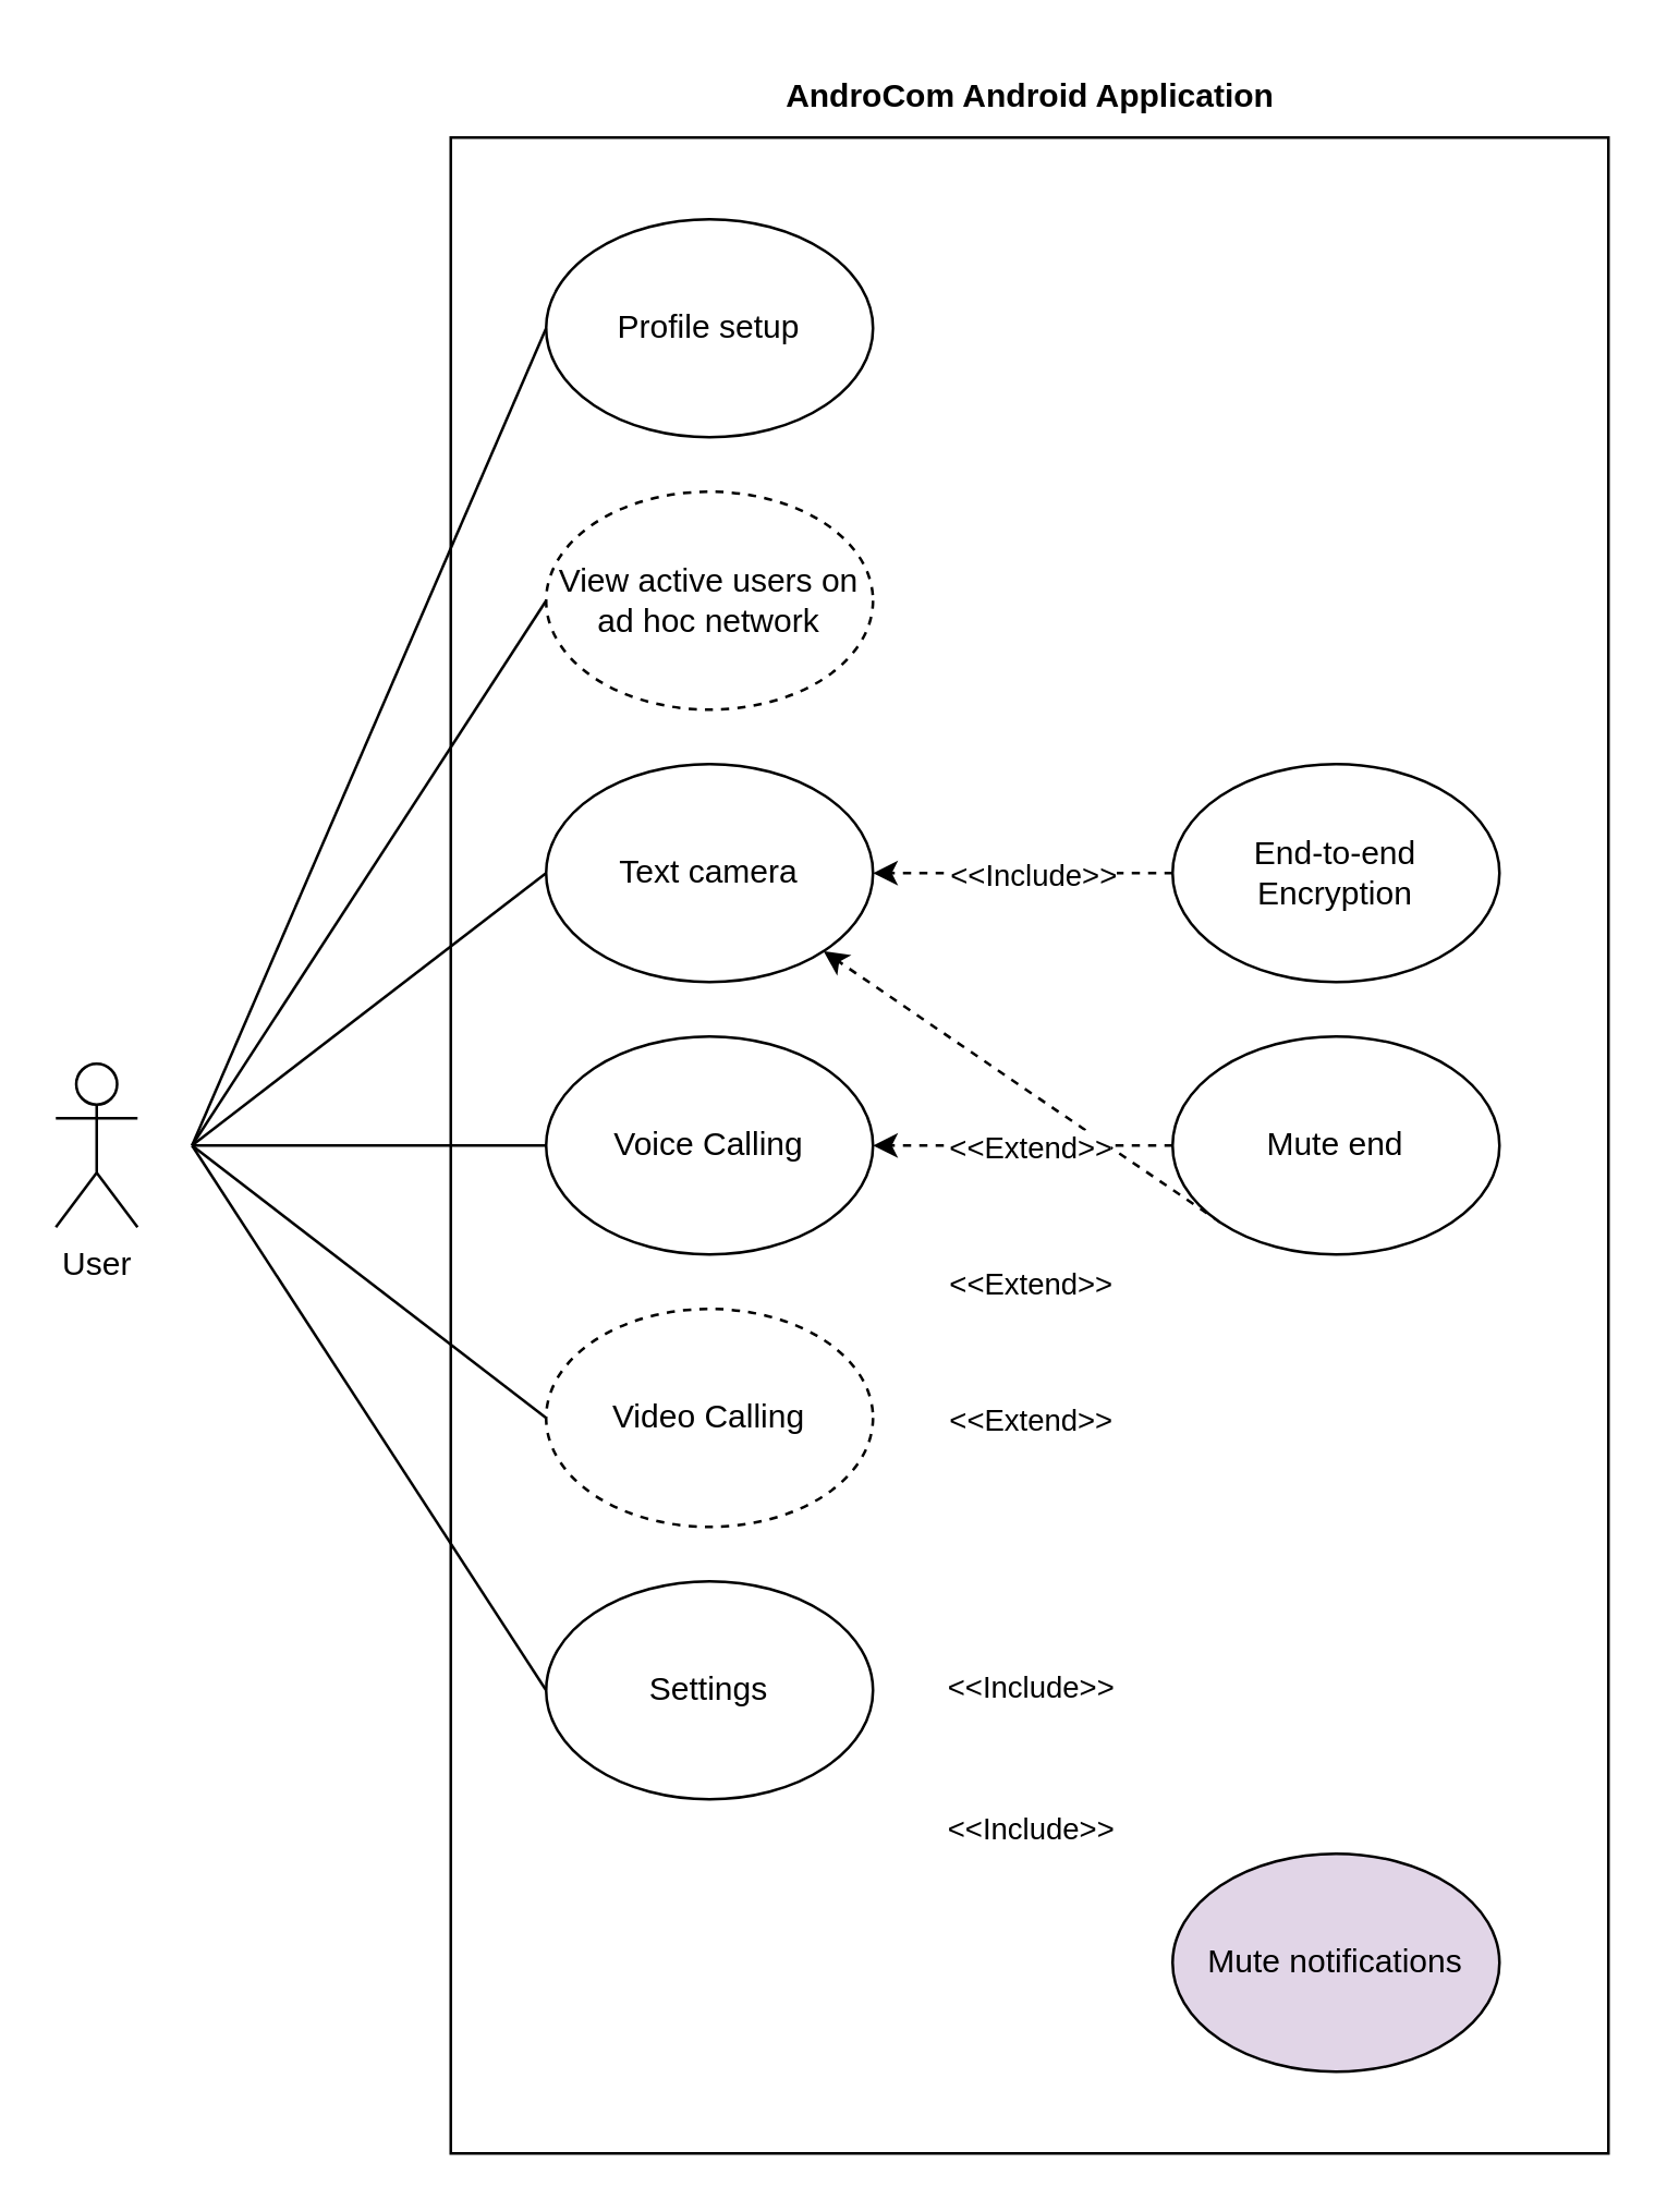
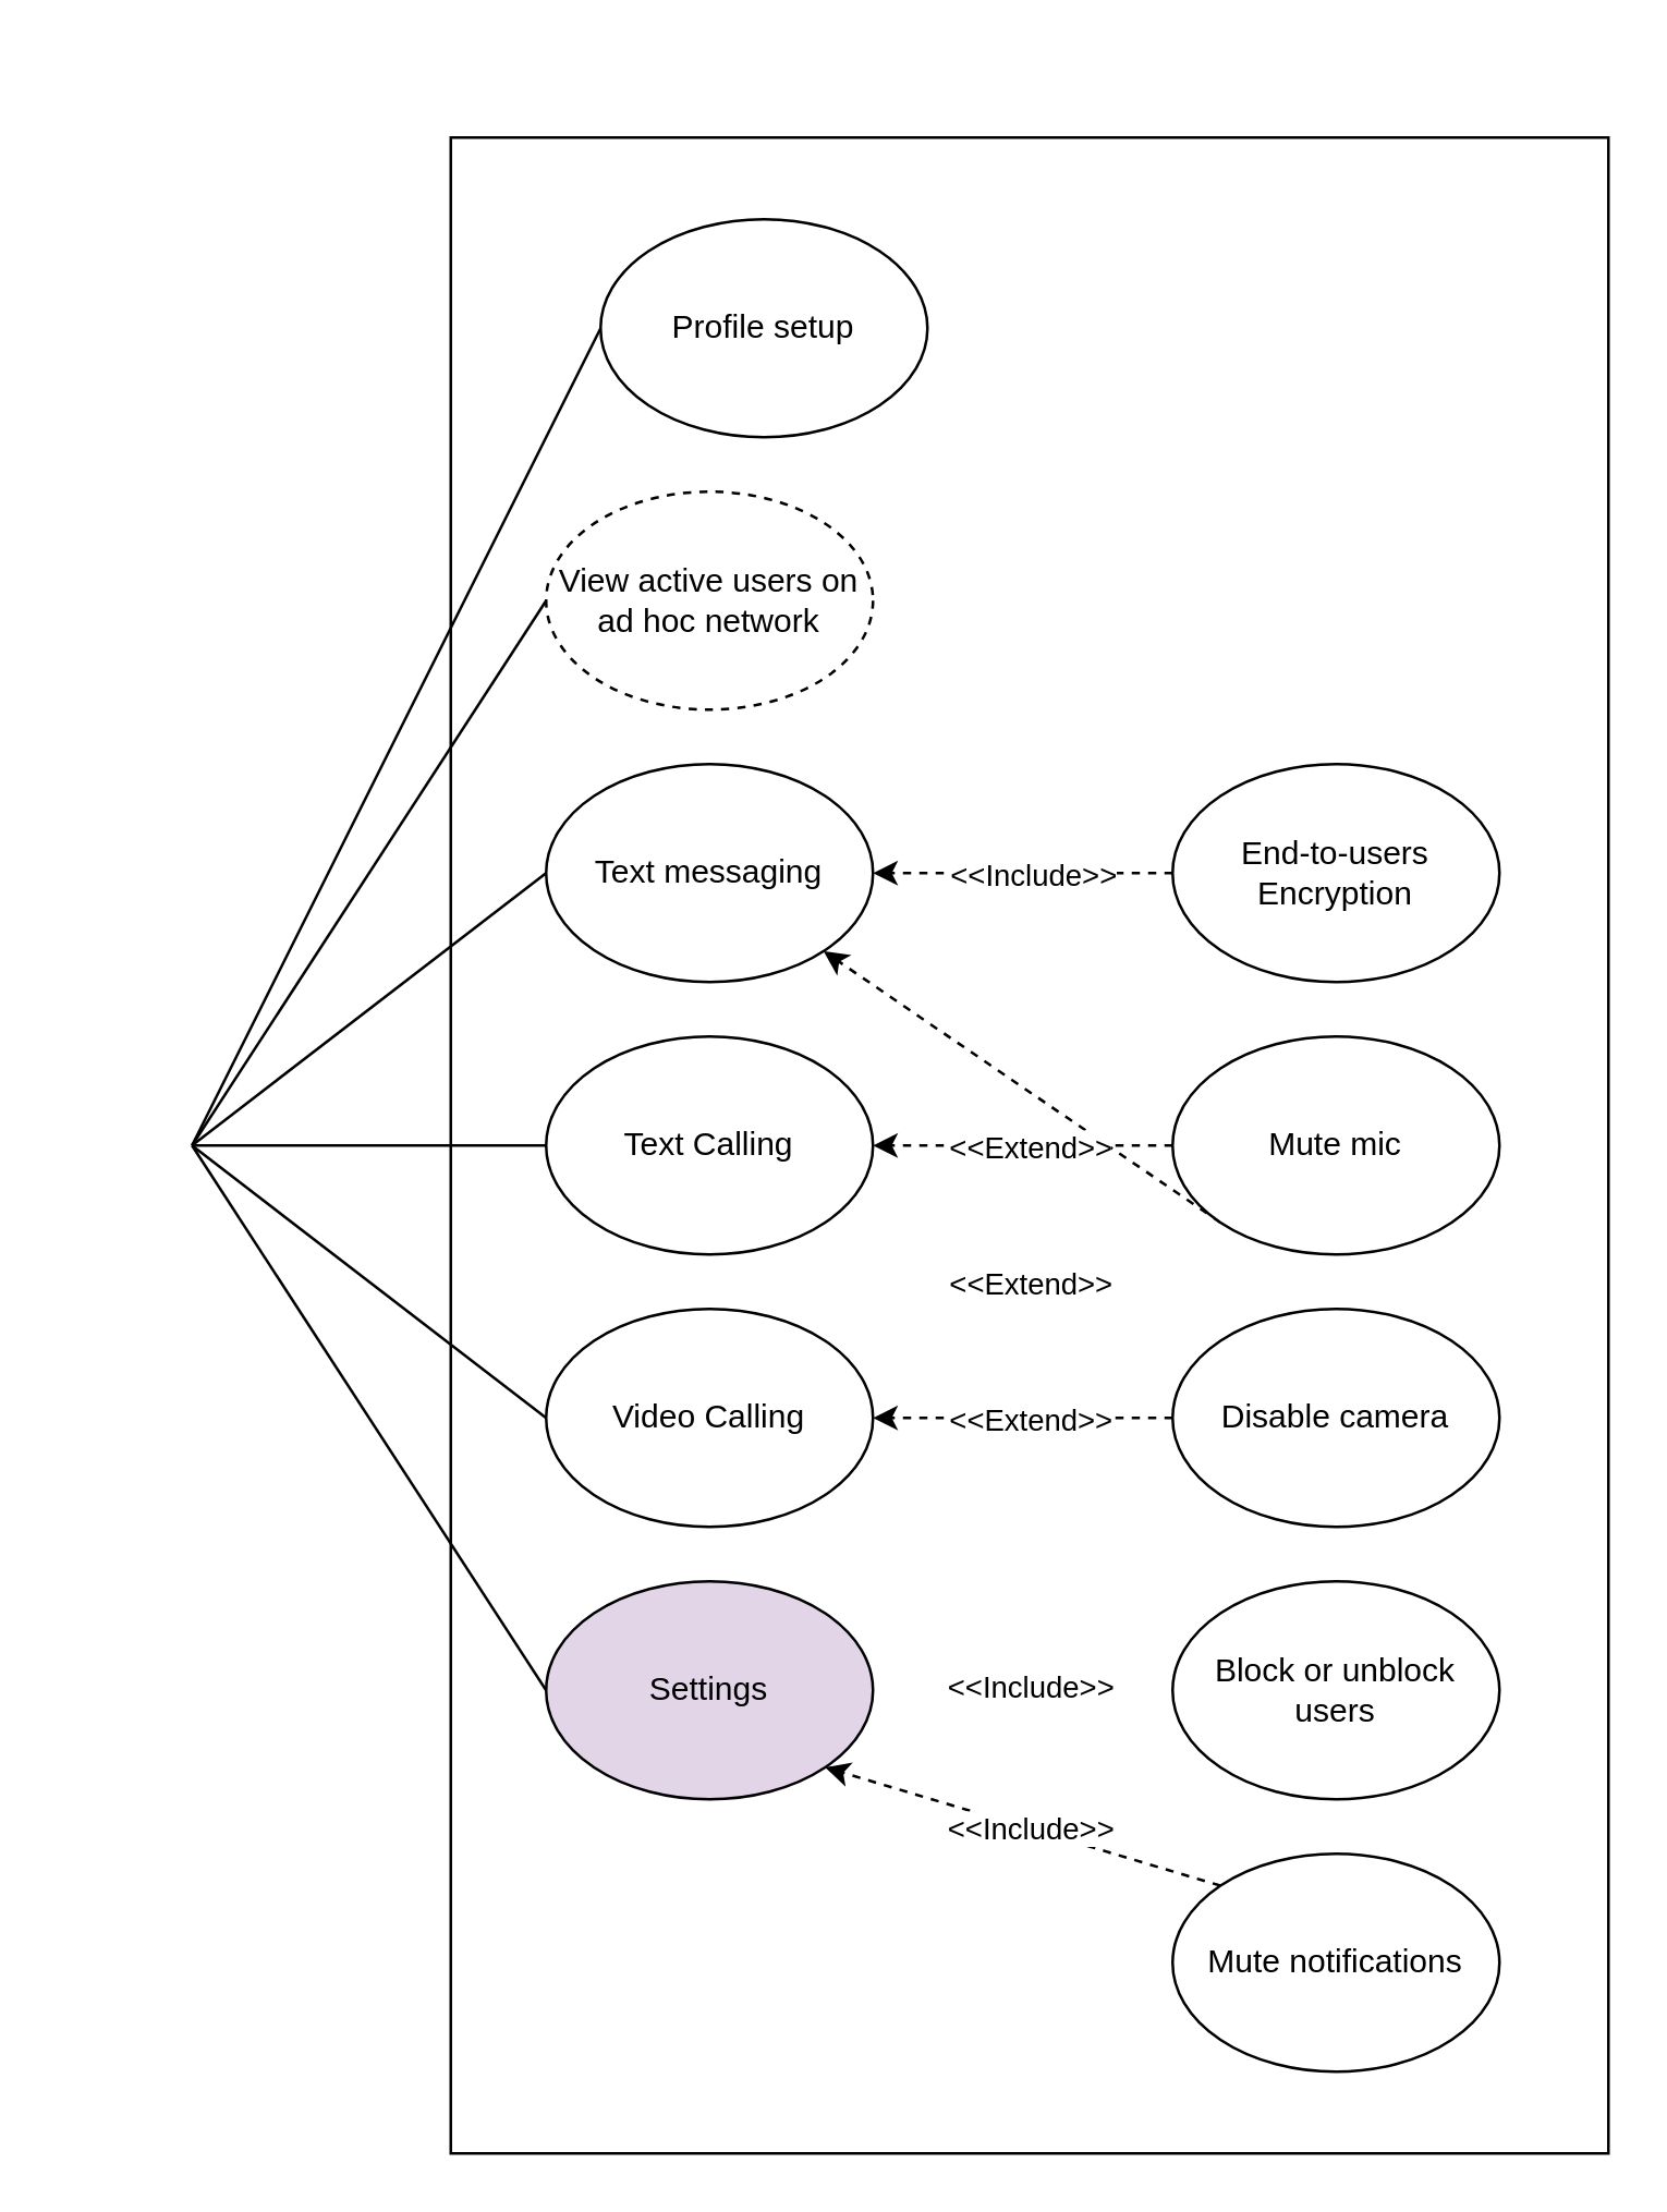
  <mxCell id="0" />
  <mxCell id="1" parent="0" />
- <mxCell id="2" value="User" style="shape=umlActor;verticalLabelPosition=bottom;verticalAlign=top;html=1;outlineConnect=0;" vertex="1" parent="1"><mxGeometry x="20" y="390" width="30" height="60" as="geometry" /></mxCell>
  <mxCell id="3" value="" style="rounded=0;whiteSpace=wrap;html=1;" vertex="1" parent="1"><mxGeometry x="165" y="50" width="425" height="740" as="geometry" /></mxCell>
- <mxCell id="4" value="&lt;b&gt;AndroCom Android Application&lt;/b&gt;" style="text;html=1;align=center;verticalAlign=middle;whiteSpace=wrap;rounded=0;" vertex="1" parent="1"><mxGeometry x="282.5" y="20" width="190" height="30" as="geometry" /></mxCell>
- <mxCell id="5" value="Profile setup" style="ellipse;whiteSpace=wrap;html=1;" vertex="1" parent="1"><mxGeometry x="200" y="80" width="120" height="80" as="geometry" /></mxCell>
+ <mxCell id="5" value="Profile setup" style="ellipse;whiteSpace=wrap;html=1;" vertex="1" parent="1"><mxGeometry x="220" y="80" width="120" height="80" as="geometry" /></mxCell>
  <mxCell id="6" value="View active users on ad hoc network" style="ellipse;whiteSpace=wrap;html=1;dashed=1;" vertex="1" parent="1"><mxGeometry x="200" y="180" width="120" height="80" as="geometry" /></mxCell>
  <mxCell id="7" style="rounded=0;orthogonalLoop=1;jettySize=auto;html=1;exitX=0;exitY=0.5;exitDx=0;exitDy=0;entryX=1;entryY=0.5;entryDx=0;entryDy=0;dashed=1;" edge="1" parent="1" source="10" target="9"><mxGeometry relative="1" as="geometry" /></mxCell>
  <mxCell id="8" value="&amp;lt;&amp;lt;Include&amp;gt;&amp;gt;" style="edgeLabel;html=1;align=center;verticalAlign=middle;resizable=0;points=[];" vertex="1" connectable="0" parent="7"><mxGeometry x="0.189" relative="1" as="geometry"><mxPoint x="13" as="offset" /></mxGeometry></mxCell>
- <mxCell id="9" value="Text camera" style="ellipse;whiteSpace=wrap;html=1;" vertex="1" parent="1"><mxGeometry x="200" y="280" width="120" height="80" as="geometry" /></mxCell>
- <mxCell id="10" value="End-to-end Encryption" style="ellipse;whiteSpace=wrap;html=1;" vertex="1" parent="1"><mxGeometry x="430" y="280" width="120" height="80" as="geometry" /></mxCell>
- <mxCell id="11" value="Voice Calling" style="ellipse;whiteSpace=wrap;html=1;" vertex="1" parent="1"><mxGeometry x="200" y="380" width="120" height="80" as="geometry" /></mxCell>
- <mxCell id="12" value="Video Calling" style="ellipse;whiteSpace=wrap;html=1;dashed=1;" vertex="1" parent="1"><mxGeometry x="200" y="480" width="120" height="80" as="geometry" /></mxCell>
- <mxCell id="13" value="Settings" style="ellipse;whiteSpace=wrap;html=1;" vertex="1" parent="1"><mxGeometry x="200" y="580" width="120" height="80" as="geometry" /></mxCell>
+ <mxCell id="9" value="Text messaging" style="ellipse;whiteSpace=wrap;html=1;" vertex="1" parent="1"><mxGeometry x="200" y="280" width="120" height="80" as="geometry" /></mxCell>
+ <mxCell id="10" value="End-to-users Encryption" style="ellipse;whiteSpace=wrap;html=1;" vertex="1" parent="1"><mxGeometry x="430" y="280" width="120" height="80" as="geometry" /></mxCell>
+ <mxCell id="11" value="Text Calling" style="ellipse;whiteSpace=wrap;html=1;" vertex="1" parent="1"><mxGeometry x="200" y="380" width="120" height="80" as="geometry" /></mxCell>
+ <mxCell id="12" value="Video Calling" style="ellipse;whiteSpace=wrap;html=1;" vertex="1" parent="1"><mxGeometry x="200" y="480" width="120" height="80" as="geometry" /></mxCell>
+ <mxCell id="13" value="Settings" style="ellipse;whiteSpace=wrap;html=1;fillColor=#e1d5e7;" vertex="1" parent="1"><mxGeometry x="200" y="580" width="120" height="80" as="geometry" /></mxCell>
  <mxCell id="14" style="rounded=0;orthogonalLoop=1;jettySize=auto;html=1;exitX=0;exitY=0.5;exitDx=0;exitDy=0;entryX=1;entryY=0.5;entryDx=0;entryDy=0;dashed=1;" edge="1" parent="1" source="16" target="11"><mxGeometry relative="1" as="geometry" /></mxCell>
  <mxCell id="15" style="rounded=0;orthogonalLoop=1;jettySize=auto;html=1;exitX=0;exitY=1;exitDx=0;exitDy=0;dashed=1;" edge="1" parent="1" source="16" target="9"><mxGeometry relative="1" as="geometry" /></mxCell>
- <mxCell id="16" value="Mute end" style="ellipse;whiteSpace=wrap;html=1;" vertex="1" parent="1"><mxGeometry x="430" y="380" width="120" height="80" as="geometry" /></mxCell>
- <mxCell id="18" value="Mute notifications" style="ellipse;whiteSpace=wrap;html=1;fillColor=#e1d5e7;" vertex="1" parent="1"><mxGeometry x="430" y="680" width="120" height="80" as="geometry" /></mxCell>
+ <mxCell id="16" value="Mute mic" style="ellipse;whiteSpace=wrap;html=1;" vertex="1" parent="1"><mxGeometry x="430" y="380" width="120" height="80" as="geometry" /></mxCell>
+ <mxCell id="17" value="Disable camera" style="ellipse;whiteSpace=wrap;html=1;" vertex="1" parent="1"><mxGeometry x="430" y="480" width="120" height="80" as="geometry" /></mxCell>
+ <mxCell id="18" value="Mute notifications" style="ellipse;whiteSpace=wrap;html=1;" vertex="1" parent="1"><mxGeometry x="430" y="680" width="120" height="80" as="geometry" /></mxCell>
+ <mxCell id="19" value="Block or unblock users" style="ellipse;whiteSpace=wrap;html=1;" vertex="1" parent="1"><mxGeometry x="430" y="580" width="120" height="80" as="geometry" /></mxCell>
+ <mxCell id="20" style="rounded=0;orthogonalLoop=1;jettySize=auto;html=1;exitX=0;exitY=0.5;exitDx=0;exitDy=0;entryX=1;entryY=0.5;entryDx=0;entryDy=0;dashed=1;" edge="1" parent="1" source="17" target="12"><mxGeometry relative="1" as="geometry"><mxPoint x="458" y="458" as="sourcePoint" /><mxPoint x="330" y="530" as="targetPoint" /></mxGeometry></mxCell>
+ <mxCell id="21" style="rounded=0;orthogonalLoop=1;jettySize=auto;html=1;exitX=0;exitY=0;exitDx=0;exitDy=0;entryX=1;entryY=1;entryDx=0;entryDy=0;dashed=1;" edge="1" parent="1" source="18" target="13"><mxGeometry relative="1" as="geometry"><mxPoint x="478" y="478" as="sourcePoint" /><mxPoint x="350" y="550" as="targetPoint" /></mxGeometry></mxCell>
  <mxCell id="22" value="&amp;lt;&amp;lt;Include&amp;gt;&amp;gt;" style="edgeLabel;html=1;align=center;verticalAlign=middle;resizable=0;points=[];" vertex="1" connectable="0" parent="1"><mxGeometry x="389.995" y="550" as="geometry"><mxPoint x="-12" y="68" as="offset" /></mxGeometry></mxCell>
  <mxCell id="23" value="&amp;lt;&amp;lt;Include&amp;gt;&amp;gt;" style="edgeLabel;html=1;align=center;verticalAlign=middle;resizable=0;points=[];" vertex="1" connectable="0" parent="1"><mxGeometry x="377.495" y="670" as="geometry" /></mxCell>
  <mxCell id="24" value="&amp;lt;&amp;lt;Extend&amp;gt;&amp;gt;" style="edgeLabel;html=1;align=center;verticalAlign=middle;resizable=0;points=[];" vertex="1" connectable="0" parent="1"><mxGeometry x="377.495" y="420" as="geometry" /></mxCell>
  <mxCell id="25" value="&amp;lt;&amp;lt;Extend&amp;gt;&amp;gt;" style="edgeLabel;html=1;align=center;verticalAlign=middle;resizable=0;points=[];" vertex="1" connectable="0" parent="1"><mxGeometry x="377.495" y="520" as="geometry" /></mxCell>
  <mxCell id="26" value="&amp;lt;&amp;lt;Extend&amp;gt;&amp;gt;" style="edgeLabel;html=1;align=center;verticalAlign=middle;resizable=0;points=[];" vertex="1" connectable="0" parent="1"><mxGeometry x="377.495" y="470" as="geometry" /></mxCell>
  <mxCell id="27" style="rounded=0;orthogonalLoop=1;jettySize=auto;html=1;entryX=0;entryY=0.5;entryDx=0;entryDy=0;endArrow=none;endFill=0;" edge="1" parent="1" target="5"><mxGeometry relative="1" as="geometry"><mxPoint x="70" y="420" as="sourcePoint" /></mxGeometry></mxCell>
  <mxCell id="28" style="rounded=0;orthogonalLoop=1;jettySize=auto;html=1;entryX=0;entryY=0.5;entryDx=0;entryDy=0;endArrow=none;endFill=0;" edge="1" parent="1" target="6"><mxGeometry relative="1" as="geometry"><mxPoint x="70" y="420" as="sourcePoint" /><mxPoint x="210" y="130" as="targetPoint" /></mxGeometry></mxCell>
  <mxCell id="29" style="rounded=0;orthogonalLoop=1;jettySize=auto;html=1;entryX=0;entryY=0.5;entryDx=0;entryDy=0;endArrow=none;endFill=0;" edge="1" parent="1" target="9"><mxGeometry relative="1" as="geometry"><mxPoint x="70" y="420" as="sourcePoint" /><mxPoint x="220" y="140" as="targetPoint" /></mxGeometry></mxCell>
  <mxCell id="30" style="rounded=0;orthogonalLoop=1;jettySize=auto;html=1;entryX=0;entryY=0.5;entryDx=0;entryDy=0;endArrow=none;endFill=0;" edge="1" parent="1" target="11"><mxGeometry relative="1" as="geometry"><mxPoint x="70" y="420" as="sourcePoint" /><mxPoint x="230" y="150" as="targetPoint" /></mxGeometry></mxCell>
  <mxCell id="31" style="rounded=0;orthogonalLoop=1;jettySize=auto;html=1;entryX=0;entryY=0.5;entryDx=0;entryDy=0;endArrow=none;endFill=0;" edge="1" parent="1" target="12"><mxGeometry relative="1" as="geometry"><mxPoint x="70" y="420" as="sourcePoint" /><mxPoint x="240" y="160" as="targetPoint" /></mxGeometry></mxCell>
  <mxCell id="32" style="rounded=0;orthogonalLoop=1;jettySize=auto;html=1;entryX=0;entryY=0.5;entryDx=0;entryDy=0;endArrow=none;endFill=0;" edge="1" parent="1" target="13"><mxGeometry relative="1" as="geometry"><mxPoint x="70" y="420" as="sourcePoint" /><mxPoint x="250" y="170" as="targetPoint" /></mxGeometry></mxCell>
